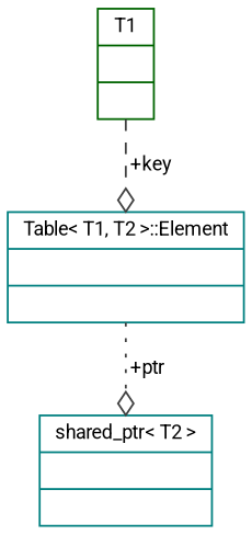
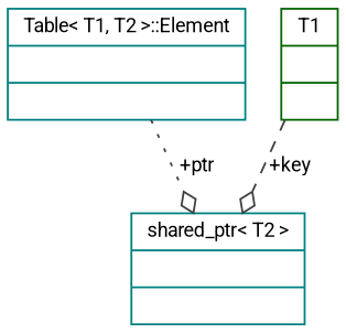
  digraph {
    fontname=Roboto
    node [color=teal fillcolor=white fontname=Roboto fontsize=10 shape=record style=filled]
    edge [arrowhead=odiamond color=grey25 fontname=Roboto fontsize=10 labelfontname=Helvetica labelfontsize=10]
    n1 [fontcolor=black height=0.2 label="{Table\< T1, T2 \>::Element\n||}" width=0.4]
    n2 [height=0.2 label="{shared_ptr\< T2 \>\n||}" width=0.4]
    n3 [color=darkgreen height=0.2 label="{T1\n||}" width=0.4]
    n1 -> n2 [label=" +ptr" style=dotted]
-   n3 -> n1 [label=" +key" style=dashed]
+   n3 -> n2 [label=" +key" style=dashed]
  }
